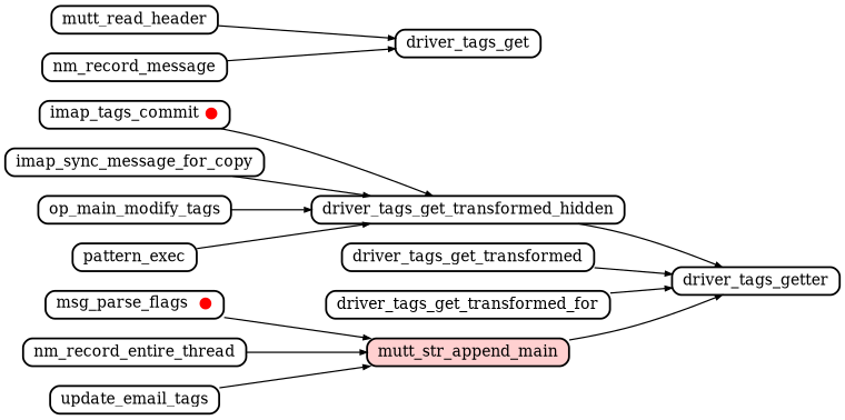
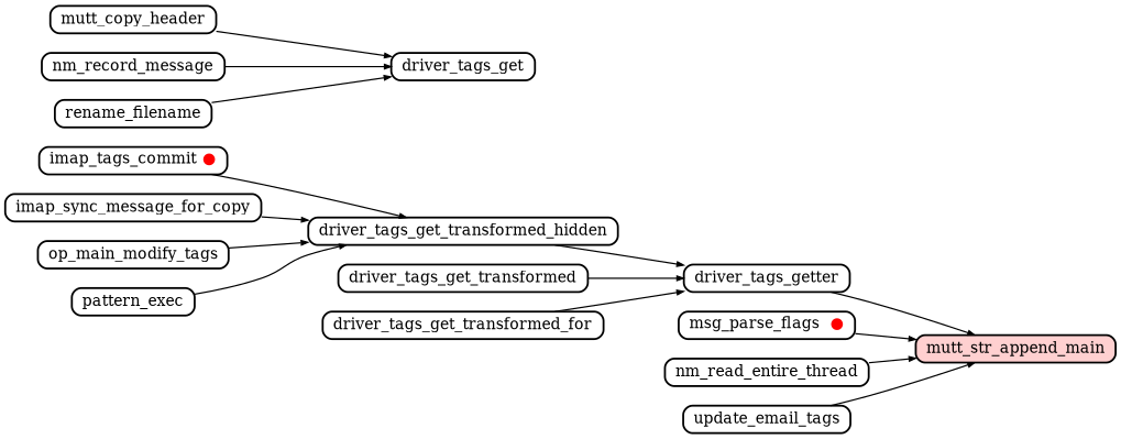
  digraph {
    compound=true
    nodesep=0.2
    rankdir=LR
    ranksep=0.5
    node [color=black fillcolor="#ffffff" fontsize=12 penwidth=1.5 shape=Mrecord style=filled]
    edge [arrowsize=0.5 penwidth=1.0]
    n1 [fillcolor="#ffd0d0" height=0.2 label=mutt_str_append_main]
    n2 [height=0.2 label=<imap_tags_commit <font color="red">●</font>>]
    n3 [height=0.2 label=driver_tags_get_transformed_hidden]
    driver_tags_getter [height=0.2]
    n5 [height=0.2 label=<msg_parse_flags  <font color="red">●</font>>]
    driver_tags_get [height=0.2]
    driver_tags_get_transformed [height=0.2]
    driver_tags_get_transformed_for [height=0.2]
    imap_sync_message_for_copy [height=0.2]
-   mutt_copy_header [height=0.2 label=mutt_read_header]
-   nm_read_entire_thread [height=0.2 label=nm_record_entire_thread]
+   mutt_copy_header [height=0.2]
+   nm_read_entire_thread [height=0.2]
    nm_record_message [height=0.2]
    op_main_modify_tags [height=0.2]
    pattern_exec [height=0.2]
+   rename_filename [height=0.2]
    update_email_tags [height=0.2]
    n2 -> n3
    n3 -> driver_tags_getter
-   n1 -> driver_tags_getter
+   driver_tags_getter -> n1
    n5 -> n1
    driver_tags_get_transformed -> driver_tags_getter
    driver_tags_get_transformed_for -> driver_tags_getter
    imap_sync_message_for_copy -> n3
    mutt_copy_header -> driver_tags_get
    nm_read_entire_thread -> n1
    nm_record_message -> driver_tags_get
    op_main_modify_tags -> n3
    pattern_exec -> n3
+   rename_filename -> driver_tags_get
    update_email_tags -> n1
  }
